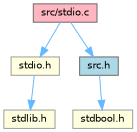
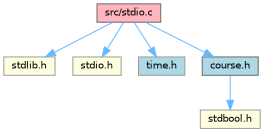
  digraph {
    node [color=grey60 fillcolor=lightyellow fontname=Helvetica fontsize=10 shape=box style=filled]
    edge [color=steelblue1 fontname=Helvetica fontsize=10 labelfontname=Helvetica labelfontsize=10 style=solid]
    n1 [color=gray40 fillcolor=lightpink fontcolor=black height=0.2 label="src/stdio.c" width=0.4]
    n2 [height=0.2 label="stdlib.h" width=0.4]
    n3 [height=0.2 label="stdio.h" width=0.4]
-   n5 [color=grey40 fillcolor=lightblue height=0.2 label="src.h" width=0.4]
+   n4 [fillcolor=lightblue height=0.2 label="time.h" width=0.4]
+   n5 [color=grey40 fillcolor=lightblue height=0.2 label="course.h" width=0.4]
    n6 [height=0.2 label="stdbool.h" width=0.4]
-   n3 -> n2
+   n1 -> n2
    n1 -> n3
+   n1 -> n4
    n1 -> n5
    n5 -> n6
  }
